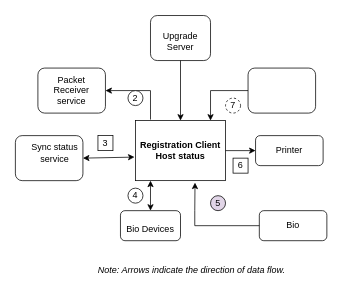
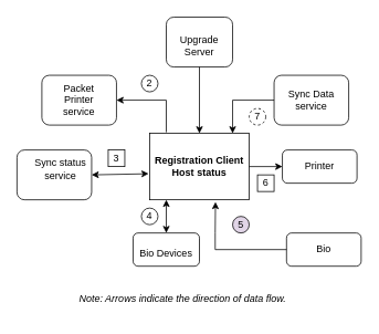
  <mxCell id="0" />
  <mxCell id="1" parent="0" />
  <mxCell id="2" value="" style="rounded=0;whiteSpace=wrap;html=1;" parent="1" vertex="1"><mxGeometry x="180" y="160" width="120" height="80" as="geometry" /></mxCell>
  <mxCell id="3" value="&lt;b&gt;Registration Client Host status&lt;/b&gt;" style="text;html=1;strokeColor=none;fillColor=none;align=center;verticalAlign=middle;whiteSpace=wrap;rounded=0;" parent="1" vertex="1"><mxGeometry x="180" y="180" width="120" height="40" as="geometry" /></mxCell>
  <mxCell id="4" value="" style="rounded=1;whiteSpace=wrap;html=1;" parent="1" vertex="1"><mxGeometry x="200" y="20" width="80" height="60" as="geometry" /></mxCell>
  <mxCell id="5" value="Upgrade Server" style="text;html=1;strokeColor=none;fillColor=none;align=center;verticalAlign=middle;whiteSpace=wrap;rounded=0;" parent="1" vertex="1"><mxGeometry x="210" y="40" width="60" height="30" as="geometry" /></mxCell>
  <mxCell id="6" style="edgeStyle=orthogonalEdgeStyle;rounded=0;orthogonalLoop=1;jettySize=auto;html=1;exitX=1;exitY=0.5;exitDx=0;exitDy=0;" parent="1" source="7" edge="1"><mxGeometry relative="1" as="geometry"><mxPoint x="140" y="120" as="targetPoint" /></mxGeometry></mxCell>
  <mxCell id="7" value="" style="rounded=1;whiteSpace=wrap;html=1;" parent="1" vertex="1"><mxGeometry x="50" y="90" width="90" height="60" as="geometry" /></mxCell>
- <mxCell id="8" value="Packet Receiver service" style="text;html=1;strokeColor=none;fillColor=none;align=center;verticalAlign=middle;whiteSpace=wrap;rounded=0;" parent="1" vertex="1"><mxGeometry x="65" y="105" width="60" height="30" as="geometry" /></mxCell>
+ <mxCell id="8" value="Packet Printer service" style="text;html=1;strokeColor=none;fillColor=none;align=center;verticalAlign=middle;whiteSpace=wrap;rounded=0;" parent="1" vertex="1"><mxGeometry x="65" y="105" width="60" height="30" as="geometry" /></mxCell>
  <mxCell id="9" value="" style="rounded=1;whiteSpace=wrap;html=1;" parent="1" vertex="1"><mxGeometry x="330" y="90" width="90" height="60" as="geometry" /></mxCell>
+ <mxCell id="10" value="Sync Data service" style="text;html=1;strokeColor=none;fillColor=none;align=center;verticalAlign=middle;whiteSpace=wrap;rounded=0;" parent="1" vertex="1"><mxGeometry x="345" y="105" width="60" height="30" as="geometry" /></mxCell>
  <mxCell id="11" value="" style="rounded=1;whiteSpace=wrap;html=1;" parent="1" vertex="1"><mxGeometry x="20" y="180" width="90" height="60" as="geometry" /></mxCell>
  <mxCell id="12" value="Sync status service" style="text;html=1;strokeColor=none;fillColor=none;align=center;verticalAlign=middle;whiteSpace=wrap;rounded=0;" parent="1" vertex="1"><mxGeometry x="40" y="190" width="65" height="25" as="geometry" /></mxCell>
  <mxCell id="13" value="" style="rounded=1;whiteSpace=wrap;html=1;" parent="1" vertex="1"><mxGeometry x="340" y="180" width="90" height="40" as="geometry" /></mxCell>
  <mxCell id="14" value="Printer" style="text;html=1;strokeColor=none;fillColor=none;align=center;verticalAlign=middle;whiteSpace=wrap;rounded=0;" parent="1" vertex="1"><mxGeometry x="355" y="185" width="60" height="30" as="geometry" /></mxCell>
  <mxCell id="15" value="" style="rounded=1;whiteSpace=wrap;html=1;" parent="1" vertex="1"><mxGeometry x="345" y="280" width="90" height="40" as="geometry" /></mxCell>
  <mxCell id="16" value="Bio" style="text;html=1;strokeColor=none;fillColor=none;align=center;verticalAlign=middle;whiteSpace=wrap;rounded=0;" parent="1" vertex="1"><mxGeometry x="360" y="290" width="60" height="20" as="geometry" /></mxCell>
  <mxCell id="17" value="" style="rounded=1;whiteSpace=wrap;html=1;" parent="1" vertex="1"><mxGeometry x="160" y="280" width="80" height="40" as="geometry" /></mxCell>
  <mxCell id="18" value="Bio Devices" style="text;html=1;strokeColor=none;fillColor=none;align=center;verticalAlign=middle;whiteSpace=wrap;rounded=0;" parent="1" vertex="1"><mxGeometry x="160" y="290" width="80" height="30" as="geometry" /></mxCell>
  <mxCell id="19" value="" style="endArrow=classic;html=1;rounded=0;exitX=0.5;exitY=1;exitDx=0;exitDy=0;entryX=0.5;entryY=0;entryDx=0;entryDy=0;" parent="1" source="4" target="2" edge="1"><mxGeometry width="50" height="50" relative="1" as="geometry"><mxPoint x="240" y="270" as="sourcePoint" /><mxPoint x="290" y="220" as="targetPoint" /></mxGeometry></mxCell>
  <mxCell id="20" value="" style="endArrow=classic;html=1;rounded=0;exitX=0;exitY=0.5;exitDx=0;exitDy=0;" parent="1" source="9" edge="1"><mxGeometry width="50" height="50" relative="1" as="geometry"><mxPoint x="280" y="120" as="sourcePoint" /><mxPoint x="280" y="160" as="targetPoint" /><Array as="points"><mxPoint x="280" y="120" /></Array></mxGeometry></mxCell>
  <mxCell id="21" value="" style="endArrow=classic;html=1;rounded=0;exitX=1;exitY=0.5;exitDx=0;exitDy=0;" parent="1" source="2" target="13" edge="1"><mxGeometry width="50" height="50" relative="1" as="geometry"><mxPoint x="240" y="270" as="sourcePoint" /><mxPoint x="290" y="220" as="targetPoint" /></mxGeometry></mxCell>
  <mxCell id="22" value="" style="endArrow=classic;html=1;rounded=0;exitX=0;exitY=0.5;exitDx=0;exitDy=0;entryX=0.661;entryY=1.033;entryDx=0;entryDy=0;entryPerimeter=0;" parent="1" source="15" target="2" edge="1"><mxGeometry width="50" height="50" relative="1" as="geometry"><mxPoint x="240" y="270" as="sourcePoint" /><mxPoint x="250" y="260" as="targetPoint" /><Array as="points"><mxPoint x="259" y="300" /><mxPoint x="259" y="280" /></Array></mxGeometry></mxCell>
  <mxCell id="23" value="" style="endArrow=classic;startArrow=classic;html=1;rounded=0;entryX=0.167;entryY=1;entryDx=0;entryDy=0;entryPerimeter=0;" parent="1" target="2" edge="1"><mxGeometry width="50" height="50" relative="1" as="geometry"><mxPoint x="200" y="280" as="sourcePoint" /><mxPoint x="250" y="230" as="targetPoint" /></mxGeometry></mxCell>
  <mxCell id="24" value="" style="endArrow=classic;html=1;rounded=0;entryX=1;entryY=0.5;entryDx=0;entryDy=0;exitX=0.167;exitY=-0.017;exitDx=0;exitDy=0;exitPerimeter=0;" parent="1" source="2" target="7" edge="1"><mxGeometry width="50" height="50" relative="1" as="geometry"><mxPoint x="200" y="150" as="sourcePoint" /><mxPoint x="150" y="120" as="targetPoint" /><Array as="points"><mxPoint x="200" y="120" /></Array></mxGeometry></mxCell>
  <mxCell id="25" value="" style="endArrow=classic;startArrow=classic;html=1;rounded=0;exitX=1;exitY=0.5;exitDx=0;exitDy=0;entryX=-0.011;entryY=0.608;entryDx=0;entryDy=0;entryPerimeter=0;" parent="1" source="11" target="2" edge="1"><mxGeometry width="50" height="50" relative="1" as="geometry"><mxPoint x="240" y="170" as="sourcePoint" /><mxPoint x="290" y="120" as="targetPoint" /></mxGeometry></mxCell>
  <mxCell id="26" value="7" style="ellipse;whiteSpace=wrap;html=1;aspect=fixed;dashed=1;" parent="1" vertex="1"><mxGeometry x="300" y="130" width="20" height="20" as="geometry" /></mxCell>
  <mxCell id="27" value="5" style="ellipse;whiteSpace=wrap;html=1;aspect=fixed;fillColor=#e1d5e7;" parent="1" vertex="1"><mxGeometry x="280" y="260" width="20" height="20" as="geometry" /></mxCell>
  <mxCell id="28" value="6" style="whiteSpace=wrap;html=1;aspect=fixed;rounded=0;" parent="1" vertex="1"><mxGeometry x="310" y="210" width="20" height="20" as="geometry" /></mxCell>
- <mxCell id="29" value="2" style="ellipse;whiteSpace=wrap;html=1;aspect=fixed;" parent="1" vertex="1"><mxGeometry x="170" y="120" width="20" height="20" as="geometry" /></mxCell>
+ <mxCell id="29" value="2" style="ellipse;whiteSpace=wrap;html=1;aspect=fixed;" parent="1" vertex="1"><mxGeometry x="170" y="90" width="20" height="20" as="geometry" /></mxCell>
  <mxCell id="30" value="3" style="whiteSpace=wrap;html=1;aspect=fixed;rounded=0;" parent="1" vertex="1"><mxGeometry x="130" y="180" width="20" height="20" as="geometry" /></mxCell>
  <mxCell id="31" value="4" style="ellipse;whiteSpace=wrap;html=1;aspect=fixed;" parent="1" vertex="1"><mxGeometry x="170" y="250" width="20" height="20" as="geometry" /></mxCell>
- <mxCell id="32" value="&lt;i&gt;Note: Arrows indicate the direction of data flow.&lt;/i&gt;" style="text;html=1;strokeColor=none;fillColor=none;align=center;verticalAlign=middle;whiteSpace=wrap;rounded=0;" parent="1" vertex="1"><mxGeometry x="60" y="340" width="390" height="40" as="geometry" /></mxCell>
+ <mxCell id="32" value="&lt;i&gt;Note: Arrows indicate the direction of data flow.&lt;/i&gt;" style="text;html=1;strokeColor=none;fillColor=none;align=center;verticalAlign=middle;whiteSpace=wrap;rounded=0;" parent="1" vertex="1"><mxGeometry x="25" y="340" width="390" height="40" as="geometry" /></mxCell>
